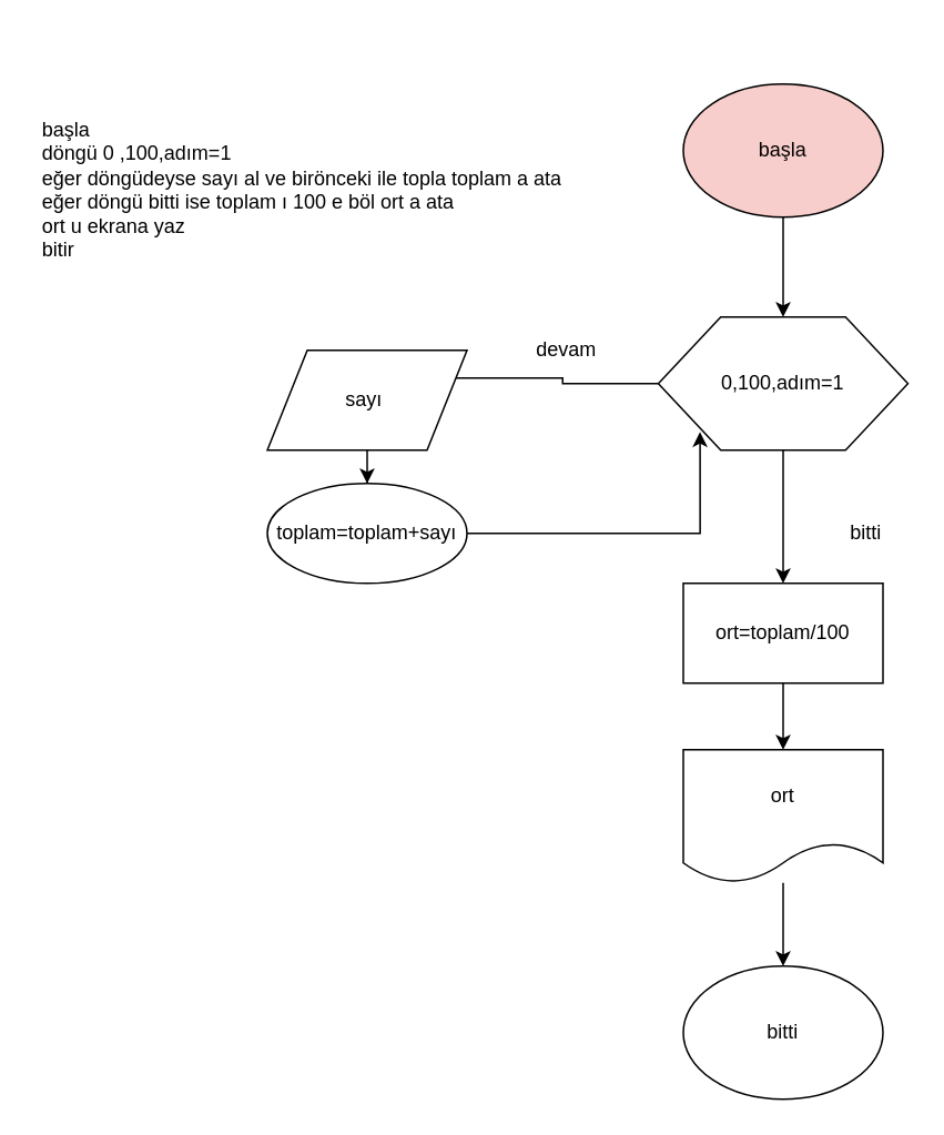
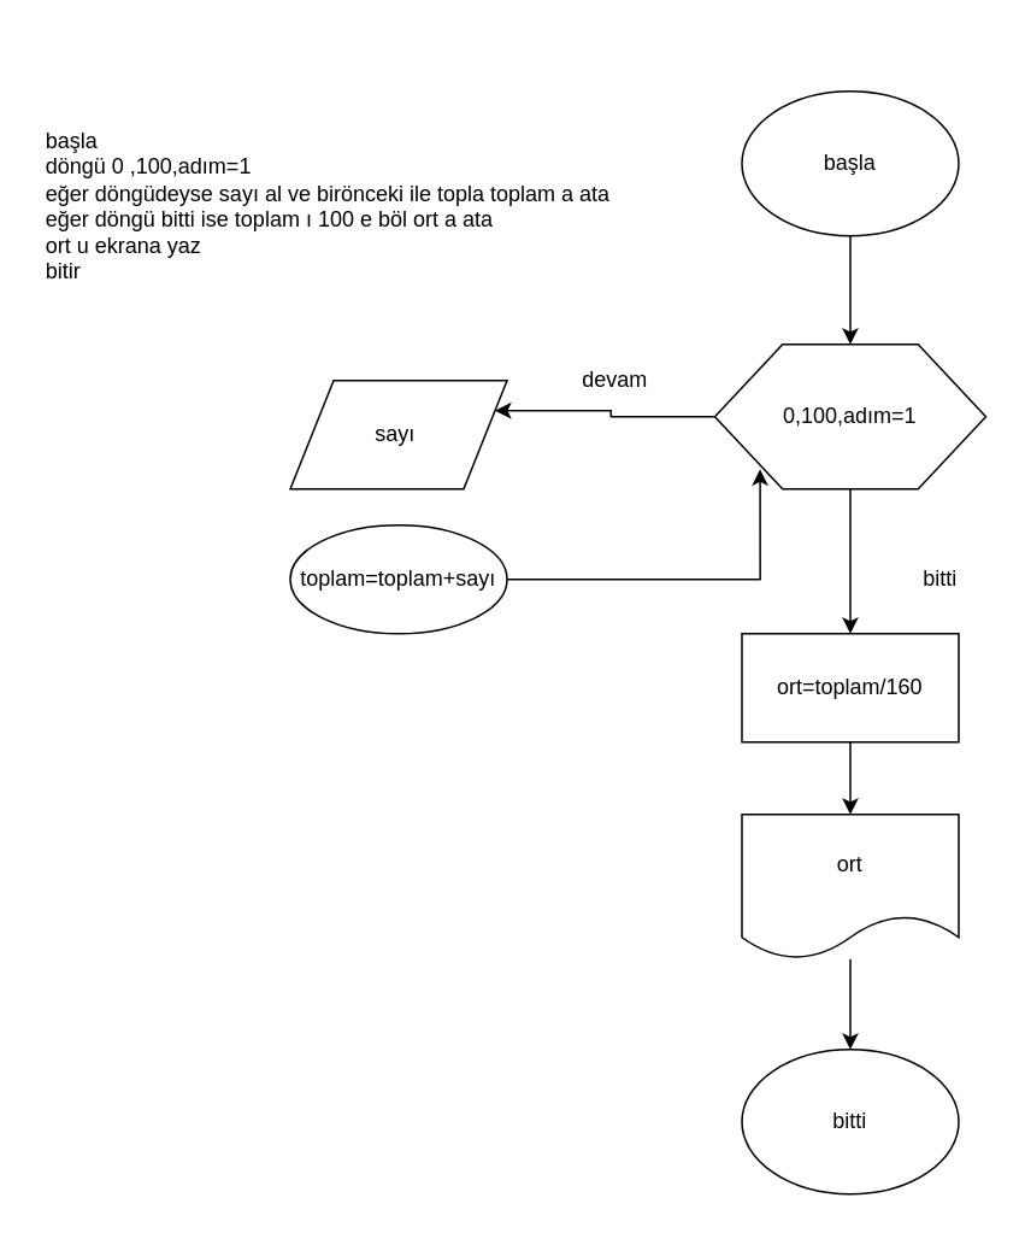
  <mxCell id="0" />
  <mxCell id="1" parent="0" />
  <mxCell id="2" value="&lt;h1&gt;&lt;br&gt;&lt;/h1&gt;&lt;div&gt;başla&lt;/div&gt;&lt;div&gt;döngü 0 ,100,adım=1&lt;/div&gt;&lt;div&gt;eğer döngüdeyse sayı al ve birönceki ile topla toplam a ata&lt;/div&gt;&lt;div&gt;eğer döngü bitti ise toplam ı 100 e böl ort a ata&lt;/div&gt;&lt;div&gt;ort u ekrana yaz&lt;/div&gt;&lt;div&gt;bitir&lt;/div&gt;&lt;div&gt;&lt;br&gt;&lt;/div&gt;" style="text;html=1;strokeColor=none;fillColor=none;spacing=5;spacingTop=-20;whiteSpace=wrap;overflow=hidden;rounded=0;" vertex="1" parent="1"><mxGeometry x="20" y="20" width="330" height="200" as="geometry" /></mxCell>
  <mxCell id="3" style="edgeStyle=orthogonalEdgeStyle;rounded=0;orthogonalLoop=1;jettySize=auto;html=1;exitX=0.5;exitY=1;exitDx=0;exitDy=0;" edge="1" parent="1" source="4" target="7"><mxGeometry relative="1" as="geometry" /></mxCell>
- <mxCell id="4" value="başla" style="ellipse;whiteSpace=wrap;html=1;fillColor=#f8cecc;" vertex="1" parent="1"><mxGeometry x="410" y="50" width="120" height="80" as="geometry" /></mxCell>
- <mxCell id="5" style="edgeStyle=orthogonalEdgeStyle;rounded=0;orthogonalLoop=1;jettySize=auto;html=1;entryX=1;entryY=0.25;entryDx=0;entryDy=0;endArrow=none;" edge="1" parent="1" source="7" target="11"><mxGeometry relative="1" as="geometry"><mxPoint x="300" y="230" as="targetPoint" /></mxGeometry></mxCell>
+ <mxCell id="4" value="başla" style="ellipse;whiteSpace=wrap;html=1;" vertex="1" parent="1"><mxGeometry x="410" y="50" width="120" height="80" as="geometry" /></mxCell>
+ <mxCell id="5" style="edgeStyle=orthogonalEdgeStyle;rounded=0;orthogonalLoop=1;jettySize=auto;html=1;entryX=1;entryY=0.25;entryDx=0;entryDy=0;" edge="1" parent="1" source="7" target="11"><mxGeometry relative="1" as="geometry"><mxPoint x="300" y="230" as="targetPoint" /></mxGeometry></mxCell>
  <mxCell id="6" value="" style="edgeStyle=orthogonalEdgeStyle;rounded=0;orthogonalLoop=1;jettySize=auto;html=1;" edge="1" parent="1" source="7"><mxGeometry relative="1" as="geometry"><mxPoint x="470" y="350" as="targetPoint" /></mxGeometry></mxCell>
  <mxCell id="7" value="0,100,adım=1" style="shape=hexagon;perimeter=hexagonPerimeter2;whiteSpace=wrap;html=1;" vertex="1" parent="1"><mxGeometry x="395" y="190" width="150" height="80" as="geometry" /></mxCell>
  <mxCell id="8" value="devam" style="text;html=1;strokeColor=none;fillColor=none;align=center;verticalAlign=middle;whiteSpace=wrap;rounded=0;" vertex="1" parent="1"><mxGeometry x="320" y="200" width="40" height="20" as="geometry" /></mxCell>
  <mxCell id="9" value="bitti" style="text;html=1;strokeColor=none;fillColor=none;align=center;verticalAlign=middle;whiteSpace=wrap;rounded=0;" vertex="1" parent="1"><mxGeometry x="500" y="310" width="40" height="20" as="geometry" /></mxCell>
- <mxCell id="10" style="edgeStyle=orthogonalEdgeStyle;rounded=0;orthogonalLoop=1;jettySize=auto;html=1;" edge="1" parent="1" source="11" target="13"><mxGeometry relative="1" as="geometry" /></mxCell>
  <mxCell id="11" value="sayı&amp;nbsp;" style="shape=parallelogram;perimeter=parallelogramPerimeter;whiteSpace=wrap;html=1;" vertex="1" parent="1"><mxGeometry x="160" y="210" width="120" height="60" as="geometry" /></mxCell>
  <mxCell id="12" style="edgeStyle=orthogonalEdgeStyle;rounded=0;orthogonalLoop=1;jettySize=auto;html=1;entryX=0.167;entryY=0.863;entryDx=0;entryDy=0;entryPerimeter=0;" edge="1" parent="1" source="13" target="7"><mxGeometry relative="1" as="geometry"><mxPoint x="340" y="320" as="targetPoint" /></mxGeometry></mxCell>
  <mxCell id="13" value="toplam=toplam+sayı" style="ellipse;whiteSpace=wrap;html=1;" vertex="1" parent="1"><mxGeometry x="160" y="290" width="120" height="60" as="geometry" /></mxCell>
  <mxCell id="14" style="edgeStyle=orthogonalEdgeStyle;rounded=0;orthogonalLoop=1;jettySize=auto;html=1;" edge="1" parent="1" source="15"><mxGeometry relative="1" as="geometry"><mxPoint x="470" y="450" as="targetPoint" /></mxGeometry></mxCell>
- <mxCell id="15" value="ort=toplam/100" style="rounded=0;whiteSpace=wrap;html=1;" vertex="1" parent="1"><mxGeometry x="410" y="350" width="120" height="60" as="geometry" /></mxCell>
+ <mxCell id="15" value="ort=toplam/160" style="rounded=0;whiteSpace=wrap;html=1;" vertex="1" parent="1"><mxGeometry x="410" y="350" width="120" height="60" as="geometry" /></mxCell>
  <mxCell id="16" style="edgeStyle=orthogonalEdgeStyle;rounded=0;orthogonalLoop=1;jettySize=auto;html=1;" edge="1" parent="1" source="17"><mxGeometry relative="1" as="geometry"><mxPoint x="470" y="580" as="targetPoint" /></mxGeometry></mxCell>
  <mxCell id="17" value="ort" style="shape=document;whiteSpace=wrap;html=1;boundedLbl=1;" vertex="1" parent="1"><mxGeometry x="410" y="450" width="120" height="80" as="geometry" /></mxCell>
  <mxCell id="18" value="bitti" style="ellipse;whiteSpace=wrap;html=1;" vertex="1" parent="1"><mxGeometry x="410" y="580" width="120" height="80" as="geometry" /></mxCell>
